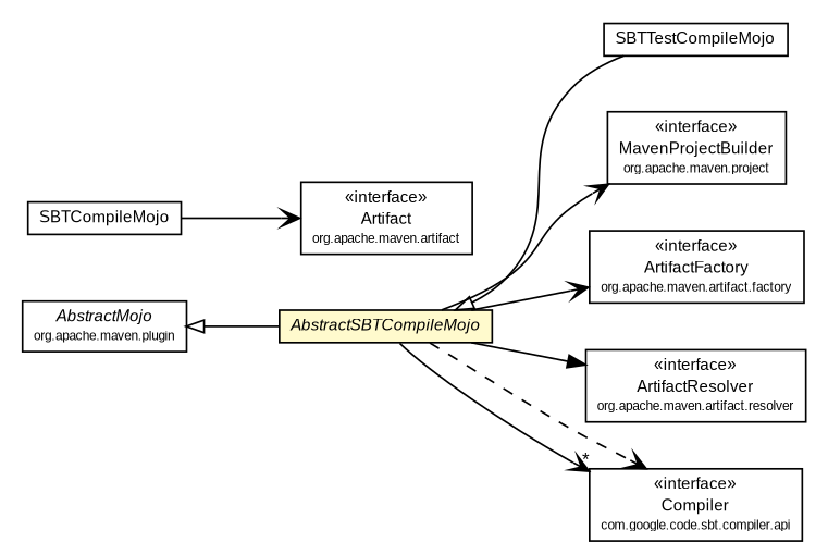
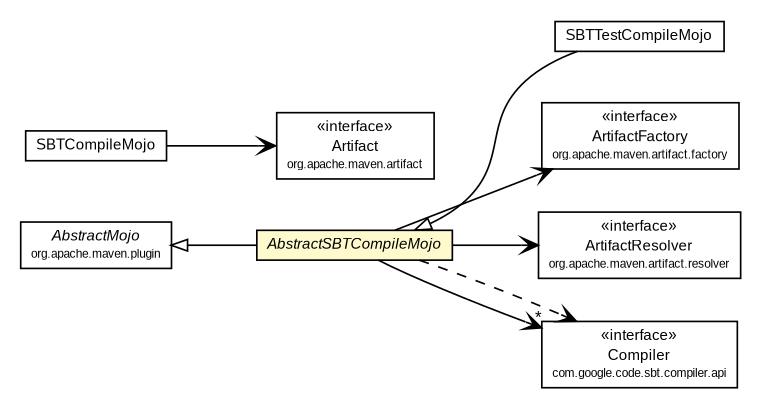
  digraph {
    nodesep=0.25
    rankdir=LR
    ranksep=0.5
    node [fontcolor=black fontname=arial fontsize=9.0 shape=plaintext]
    edge [arrowhead=open color=black fontcolor=black fontname=arial fontsize=10.0 headport=p labelfontname=arial labelfontsize=10 tailport=p]
    n1 [label=<<table title="com.google.code.sbt.compiler.plugin.SBTTestCompileMojo" border="0" cellborder="1" cellspacing="0" cellpadding="2" port="p" href="./SBTTestCompileMojo.html"> 		<tr><td><table border="0" cellspacing="0" cellpadding="1"> <tr><td align="center" balign="center"> SBTTestCompileMojo </td></tr> 		</table></td></tr> 		</table>>]
    n2 [label=<<table title="com.google.code.sbt.compiler.plugin.SBTCompileMojo" border="0" cellborder="1" cellspacing="0" cellpadding="2" port="p" href="./SBTCompileMojo.html"> 		<tr><td><table border="0" cellspacing="0" cellpadding="1"> <tr><td align="center" balign="center"> SBTCompileMojo </td></tr> 		</table></td></tr> 		</table>>]
    n3 [label=<<table title="org.apache.maven.artifact.Artifact" border="0" cellborder="1" cellspacing="0" cellpadding="2" port="p" href="http://maven.apache.org/ref/2.2.1/maven-artifact/apidocs/org/apache/maven/artifact/Artifact.html"> 		<tr><td><table border="0" cellspacing="0" cellpadding="1"> <tr><td align="center" balign="center"> &#171;interface&#187; </td></tr> <tr><td align="center" balign="center"> Artifact </td></tr> <tr><td align="center" balign="center"><font point-size="7.0"> org.apache.maven.artifact </font></td></tr> 		</table></td></tr> 		</table>>]
    n4 [label=<<table title="com.google.code.sbt.compiler.plugin.AbstractSBTCompileMojo" border="0" cellborder="1" cellspacing="0" cellpadding="2" port="p" bgcolor="lemonChiffon" href="./AbstractSBTCompileMojo.html"> 		<tr><td><table border="0" cellspacing="0" cellpadding="1"> <tr><td align="center" balign="center"><font face="arial italic"> AbstractSBTCompileMojo </font></td></tr> 		</table></td></tr> 		</table>>]
-   n5 [label=<<table title="org.apache.maven.project.MavenProjectBuilder" border="0" cellborder="1" cellspacing="0" cellpadding="2" port="p" href="http://maven.apache.org/ref/2.2.1/maven-project/apidocs/org/apache/maven/project/MavenProjectBuilder.html"> 		<tr><td><table border="0" cellspacing="0" cellpadding="1"> <tr><td align="center" balign="center"> &#171;interface&#187; </td></tr> <tr><td align="center" balign="center"> MavenProjectBuilder </td></tr> <tr><td align="center" balign="center"><font point-size="7.0"> org.apache.maven.project </font></td></tr> 		</table></td></tr> 		</table>>]
    n6 [label=<<table title="org.apache.maven.artifact.factory.ArtifactFactory" border="0" cellborder="1" cellspacing="0" cellpadding="2" port="p" href="http://maven.apache.org/ref/2.2.1/maven-artifact/apidocs/org/apache/maven/artifact/factory/ArtifactFactory.html"> 		<tr><td><table border="0" cellspacing="0" cellpadding="1"> <tr><td align="center" balign="center"> &#171;interface&#187; </td></tr> <tr><td align="center" balign="center"> ArtifactFactory </td></tr> <tr><td align="center" balign="center"><font point-size="7.0"> org.apache.maven.artifact.factory </font></td></tr> 		</table></td></tr> 		</table>>]
    n7 [label=<<table title="org.apache.maven.artifact.resolver.ArtifactResolver" border="0" cellborder="1" cellspacing="0" cellpadding="2" port="p" href="http://maven.apache.org/ref/2.2.1/maven-artifact/apidocs/org/apache/maven/artifact/resolver/ArtifactResolver.html"> 		<tr><td><table border="0" cellspacing="0" cellpadding="1"> <tr><td align="center" balign="center"> &#171;interface&#187; </td></tr> <tr><td align="center" balign="center"> ArtifactResolver </td></tr> <tr><td align="center" balign="center"><font point-size="7.0"> org.apache.maven.artifact.resolver </font></td></tr> 		</table></td></tr> 		</table>>]
    n8 [label=<<table title="com.google.code.sbt.compiler.api.Compiler" border="0" cellborder="1" cellspacing="0" cellpadding="2" port="p" href="https://sbt-compiler-maven-plugin.googlecode.com/svn/mavensite/1.0.0-beta3/sbt-compiler-api/apidocs/com/google/code/sbt/compiler/api/Compiler.html"> 		<tr><td><table border="0" cellspacing="0" cellpadding="1"> <tr><td align="center" balign="center"> &#171;interface&#187; </td></tr> <tr><td align="center" balign="center"> Compiler </td></tr> <tr><td align="center" balign="center"><font point-size="7.0"> com.google.code.sbt.compiler.api </font></td></tr> 		</table></td></tr> 		</table>>]
    n9 [label=<<table title="org.apache.maven.plugin.AbstractMojo" border="0" cellborder="1" cellspacing="0" cellpadding="2" port="p" href="http://maven.apache.org/ref/2.2.1/maven-plugin-api/apidocs/org/apache/maven/plugin/AbstractMojo.html"> 		<tr><td><table border="0" cellspacing="0" cellpadding="1"> <tr><td align="center" balign="center"><font face="arial italic"> AbstractMojo </font></td></tr> <tr><td align="center" balign="center"><font point-size="7.0"> org.apache.maven.plugin </font></td></tr> 		</table></td></tr> 		</table>>]
    n2 -> n3
    n4 -> n1 [arrowtail=empty dir=back fontsize=10 arrowhead="" color="" fontcolor=""]
-   n4 -> n5
    n4 -> n6
-   n4 -> n7 [arrowhead=normal]
+   n4 -> n7
    n4 -> n8 [headlabel="*"]
    n4 -> n8 [style=dashed]
    n9 -> n4 [arrowtail=empty dir=back fontsize=10 arrowhead="" color="" fontcolor=""]
  }
